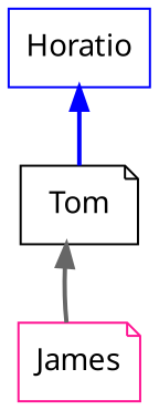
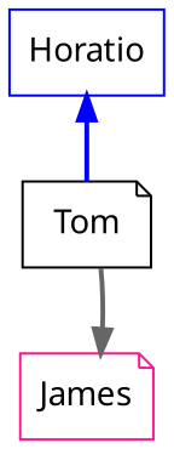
  digraph {
    node [fontname="Helvetica Neue" shape=note]
    edge [dir=back style=bold]
    Horatio [color=blue shape=box]
    Tom [color=black]
    James [color=deeppink]
    Horatio -> Tom [color=blue]
-   Tom -> James [color=gray40]
+   James -> Tom [color=gray40]
  }
